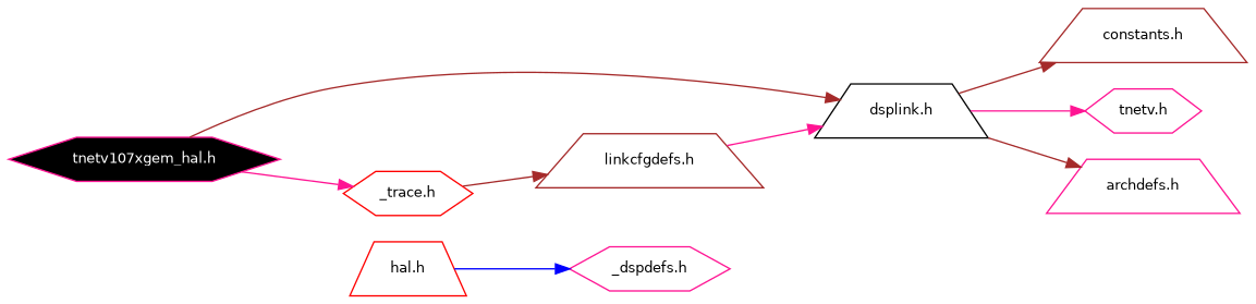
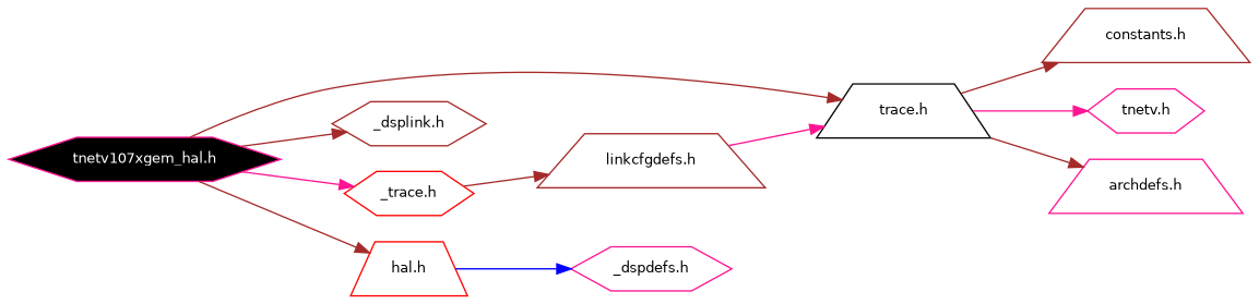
  digraph {
    rankdir=LR
    node [color=deeppink fillcolor=white fontname=Helvetica fontsize=10 shape=hexagon style=filled]
    edge [color=brown fontname=Helvetica fontsize=10 labelfontname=Helvetica labelfontsize=10 style=solid]
    n1 [fillcolor=black fontcolor=white height=0.2 label="tnetv107xgem_hal.h" width=0.4]
-   n2 [color=black height=0.2 label="dsplink.h" shape=trapezium width=0.4]
+   n2 [color=black height=0.2 label="trace.h" shape=trapezium width=0.4]
+   n3 [color=brown height=0.2 label="_dsplink.h" width=0.4]
    n4 [color=red height=0.2 label="_trace.h" width=0.4]
    n5 [color=red height=0.2 label="hal.h" shape=trapezium width=0.4]
    n6 [color=brown height=0.2 label="constants.h" shape=trapezium width=0.4]
    n7 [height=0.2 label="tnetv.h" width=0.4]
    n8 [height=0.2 label="archdefs.h" shape=trapezium width=0.4]
    n9 [color=brown height=0.2 label="linkcfgdefs.h" shape=trapezium width=0.4]
    n10 [height=0.2 label="_dspdefs.h" width=0.4]
    n1 -> n2
+   n1 -> n3
    n1 -> n4 [color=deeppink]
+   n1 -> n5
    n2 -> n6
    n2 -> n7 [color=deeppink]
    n2 -> n8
    n4 -> n9
    n5 -> n10 [color=blue]
    n9 -> n2 [color=deeppink]
  }
